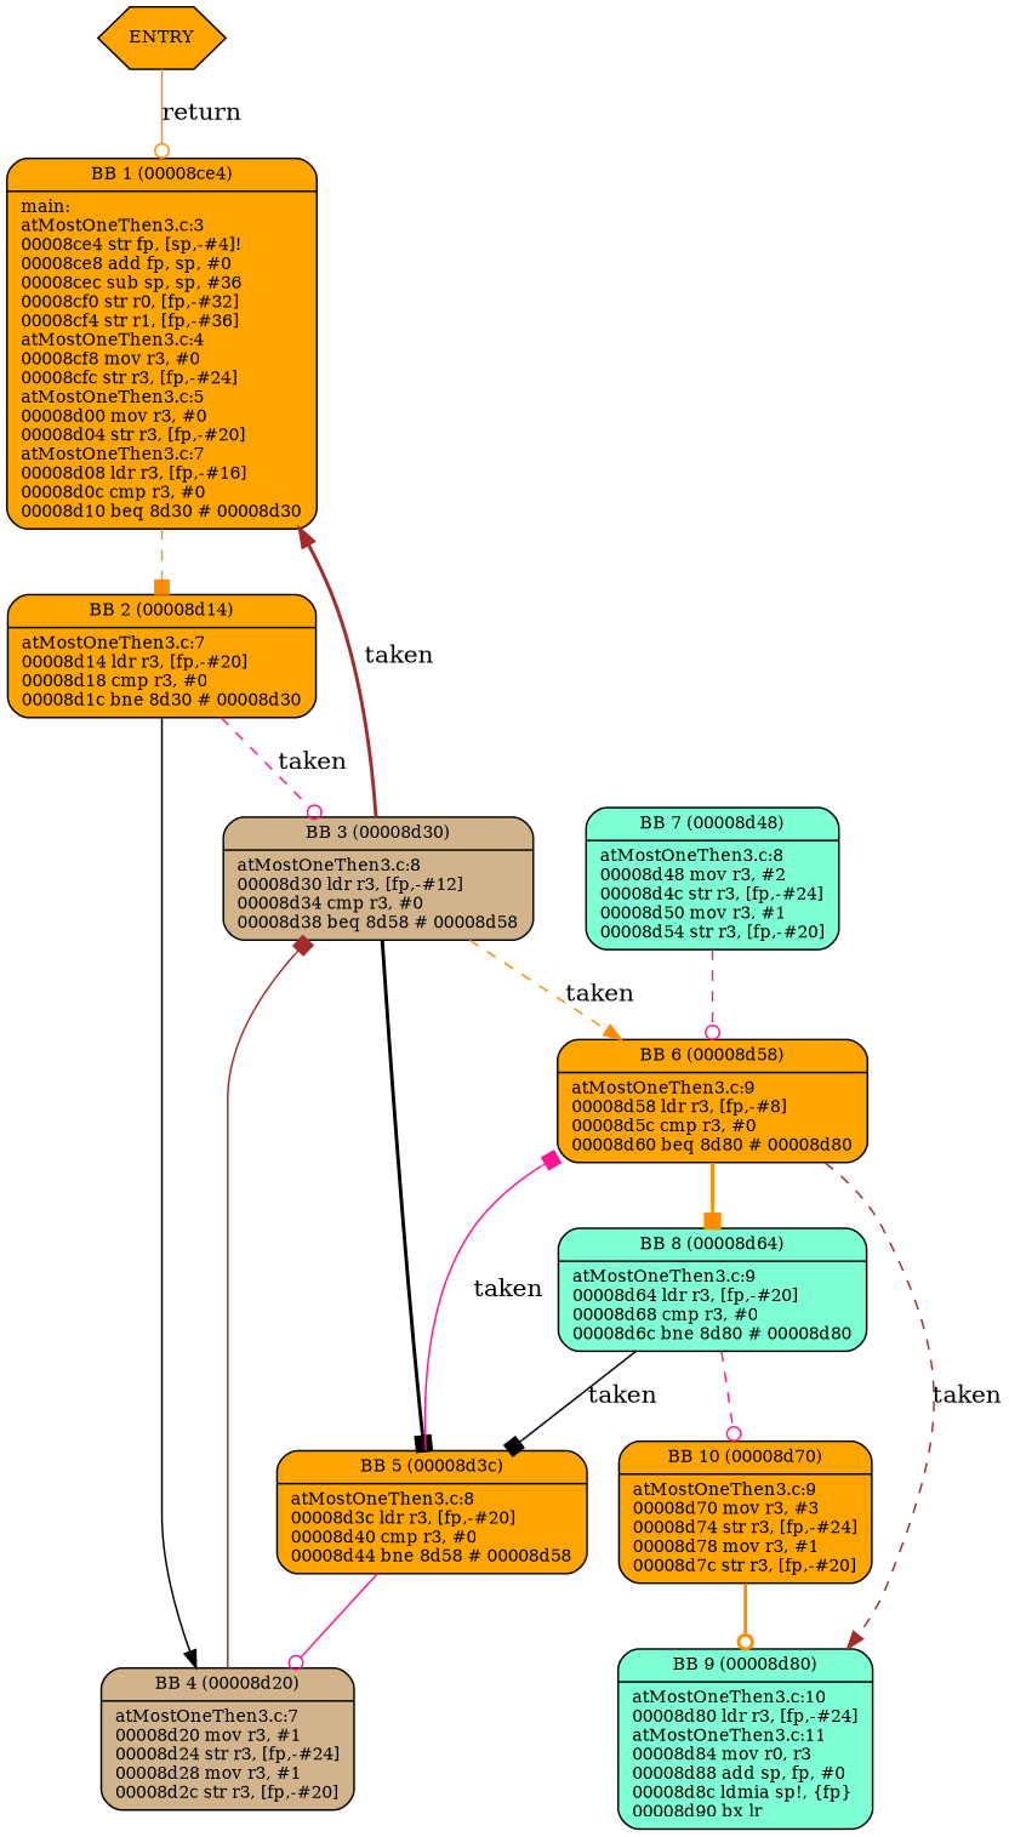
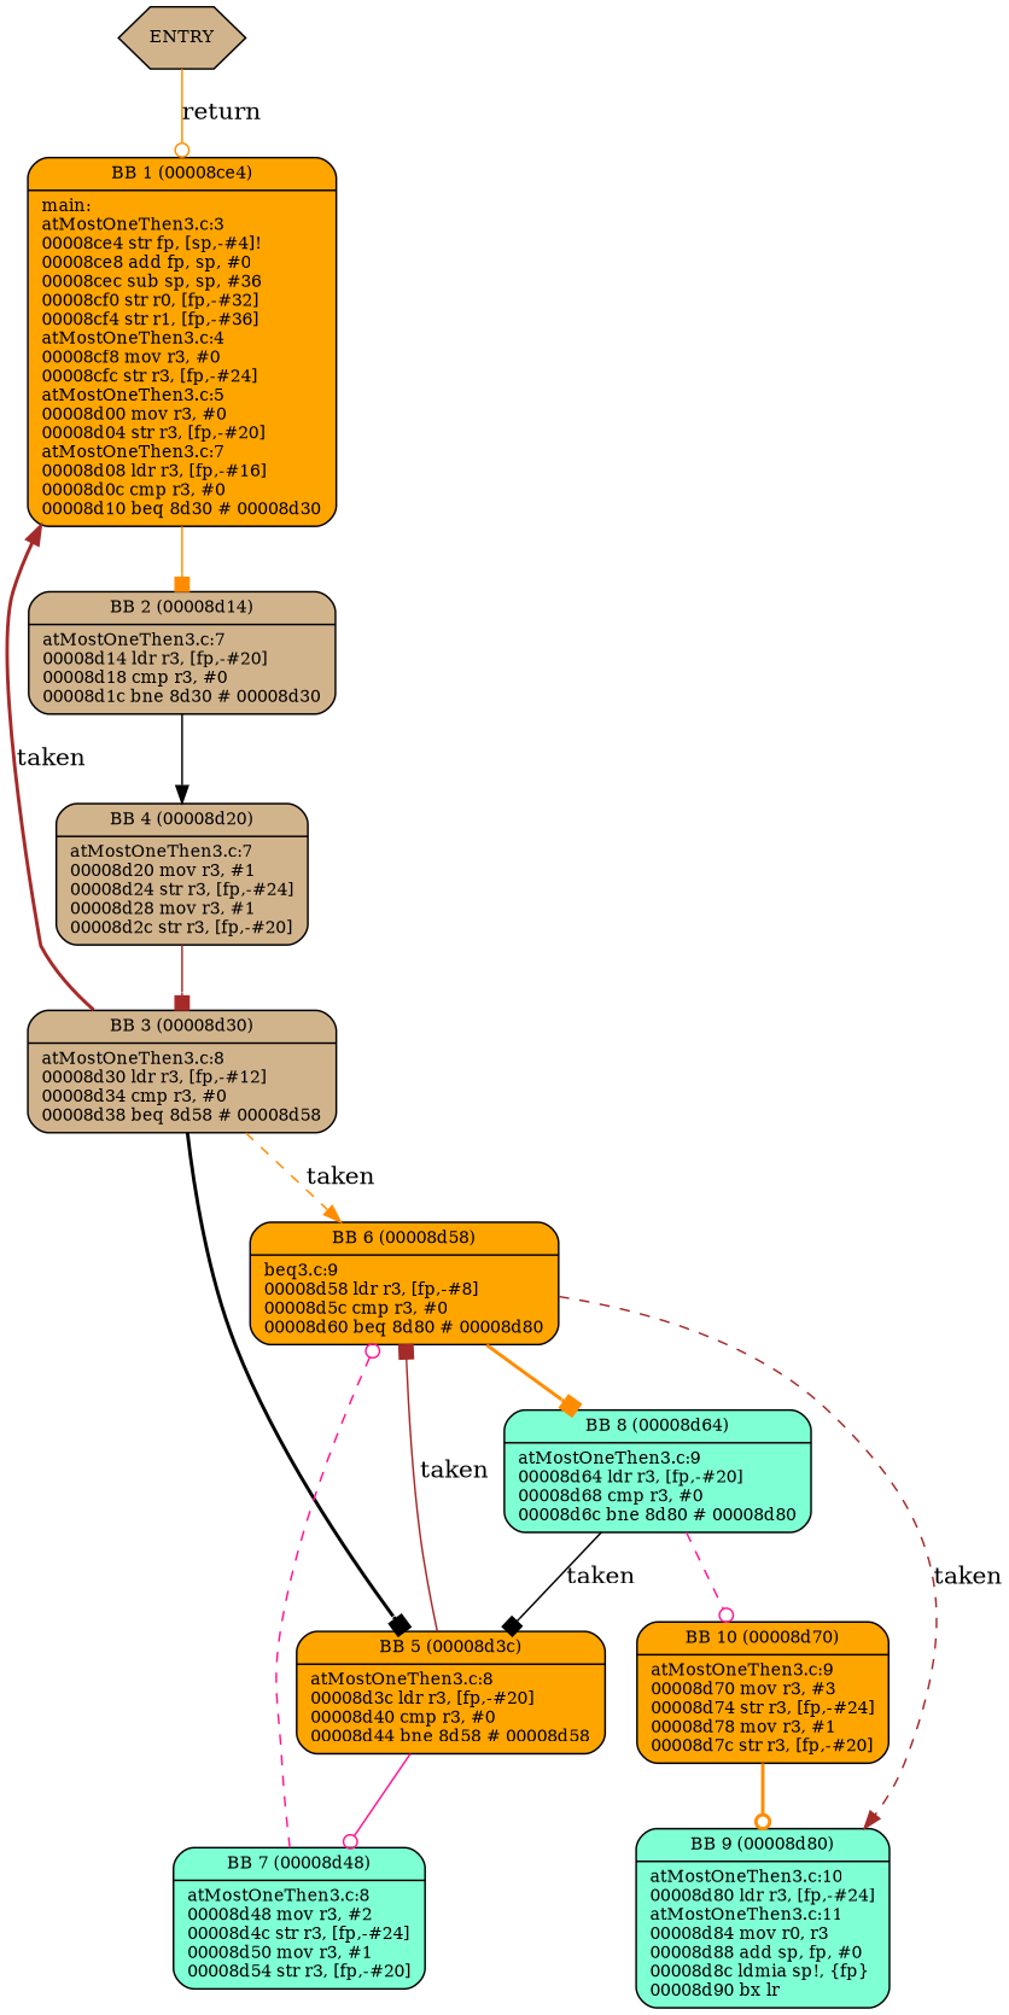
  digraph {
    node [fillcolor=orange fontsize=10 labeljust=l shape=Mrecord style=filled]
    edge [arrowhead=odot color=darkorange style=solid weight=4]
-   n1 [label=ENTRY shape=hexagon]
+   n1 [fillcolor=tan label=ENTRY shape=hexagon]
    n2 [label="{BB 1 (00008ce4) | main:\latMostOneThen3.c:3\l00008ce4    str fp, [sp,-#4]!\l00008ce8    add fp, sp, #0\l00008cec    sub sp, sp, #36\l00008cf0    str r0, [fp,-#32]\l00008cf4    str r1, [fp,-#36]\latMostOneThen3.c:4\l00008cf8    mov r3, #0\l00008cfc    str r3, [fp,-#24]\latMostOneThen3.c:5\l00008d00    mov r3, #0\l00008d04    str r3, [fp,-#20]\latMostOneThen3.c:7\l00008d08    ldr r3, [fp,-#16]\l00008d0c    cmp r3, #0\l00008d10    beq 8d30    # 00008d30\l }"]
-   n3 [label="{BB 2 (00008d14) | atMostOneThen3.c:7\l00008d14    ldr r3, [fp,-#20]\l00008d18    cmp r3, #0\l00008d1c    bne 8d30    # 00008d30\l }"]
+   n3 [fillcolor=tan label="{BB 2 (00008d14) | atMostOneThen3.c:7\l00008d14    ldr r3, [fp,-#20]\l00008d18    cmp r3, #0\l00008d1c    bne 8d30    # 00008d30\l }"]
    n4 [fillcolor=tan label="{BB 3 (00008d30) | atMostOneThen3.c:8\l00008d30    ldr r3, [fp,-#12]\l00008d34    cmp r3, #0\l00008d38    beq 8d58    # 00008d58\l }"]
    n5 [fillcolor=tan label="{BB 4 (00008d20) | atMostOneThen3.c:7\l00008d20    mov r3, #1\l00008d24    str r3, [fp,-#24]\l00008d28    mov r3, #1\l00008d2c    str r3, [fp,-#20]\l }"]
    n6 [label="{BB 5 (00008d3c) | atMostOneThen3.c:8\l00008d3c    ldr r3, [fp,-#20]\l00008d40    cmp r3, #0\l00008d44    bne 8d58    # 00008d58\l }"]
-   n7 [label="{BB 6 (00008d58) | atMostOneThen3.c:9\l00008d58    ldr r3, [fp,-#8]\l00008d5c    cmp r3, #0\l00008d60    beq 8d80    # 00008d80\l }"]
+   n7 [label="{BB 6 (00008d58) | beq3.c:9\l00008d58    ldr r3, [fp,-#8]\l00008d5c    cmp r3, #0\l00008d60    beq 8d80    # 00008d80\l }"]
    n8 [fillcolor=aquamarine label="{BB 7 (00008d48) | atMostOneThen3.c:8\l00008d48    mov r3, #2\l00008d4c    str r3, [fp,-#24]\l00008d50    mov r3, #1\l00008d54    str r3, [fp,-#20]\l }"]
    n9 [fillcolor=aquamarine label="{BB 8 (00008d64) | atMostOneThen3.c:9\l00008d64    ldr r3, [fp,-#20]\l00008d68    cmp r3, #0\l00008d6c    bne 8d80    # 00008d80\l }"]
    n10 [fillcolor=aquamarine label="{BB 9 (00008d80) | atMostOneThen3.c:10\l00008d80    ldr r3, [fp,-#24]\latMostOneThen3.c:11\l00008d84    mov r0, r3\l00008d88    add sp, fp, #0\l00008d8c    ldmia sp!, \{fp\}\l00008d90    bx lr\l }"]
    n11 [label="{BB 10 (00008d70) | atMostOneThen3.c:9\l00008d70    mov r3, #3\l00008d74    str r3, [fp,-#24]\l00008d78    mov r3, #1\l00008d7c    str r3, [fp,-#20]\l }"]
    n1 -> n2 [label=return weight=2]
-   n2 -> n3 [arrowhead=box style=dashed]
-   n3 -> n4 [color=deeppink label=taken style=dashed weight=3]
+   n2 -> n3 [arrowhead=box]
    n3 -> n5 [arrowhead=normal color=black]
    n4 -> n2 [arrowhead=normal color=brown label=taken style=bold weight=3]
    n4 -> n6 [arrowhead=box color=black style=bold]
    n4 -> n7 [arrowhead=normal label=taken style=dashed weight=3]
    n5 -> n4 [arrowhead=box color=brown]
-   n6 -> n7 [arrowhead=box color=deeppink label=taken weight=3]
-   n6 -> n5 [color=deeppink]
+   n6 -> n7 [arrowhead=box color=brown label=taken weight=3]
+   n6 -> n8 [color=deeppink]
    n7 -> n9 [arrowhead=box style=bold]
    n7 -> n10 [arrowhead=normal color=brown label=taken style=dashed weight=3]
    n8 -> n7 [color=deeppink style=dashed]
    n9 -> n6 [arrowhead=box color=black label=taken weight=3]
    n9 -> n11 [color=deeppink style=dashed]
    n11 -> n10 [style=bold]
  }
